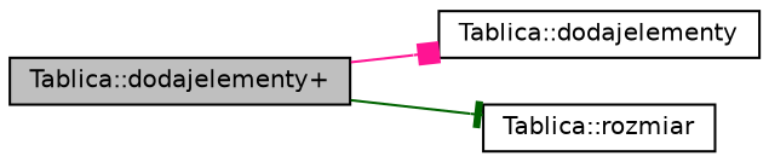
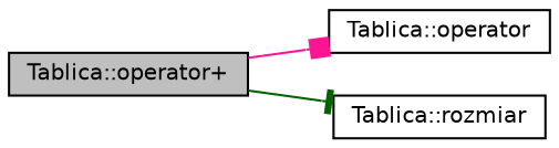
  digraph {
    rankdir=LR
    node [color=black fillcolor=white fontname=Helvetica fontsize=10 shape=record style=filled]
    edge [fontname=Helvetica fontsize=10 labelfontname=Helvetica labelfontsize=10 style=solid]
-   n1 [fillcolor=grey75 fontcolor=black height=0.2 label="Tablica::dodajelementy+" width=0.4]
-   n2 [height=0.2 label="Tablica::dodajelementy" width=0.4]
+   n1 [fillcolor=grey75 fontcolor=black height=0.2 label="Tablica::operator+" width=0.4]
+   n2 [height=0.2 label="Tablica::operator" width=0.4]
    n3 [height=0.2 label="Tablica::rozmiar" width=0.4]
    n1 -> n2 [arrowhead=box color=deeppink]
    n1 -> n3 [arrowhead=tee color=darkgreen]
  }
